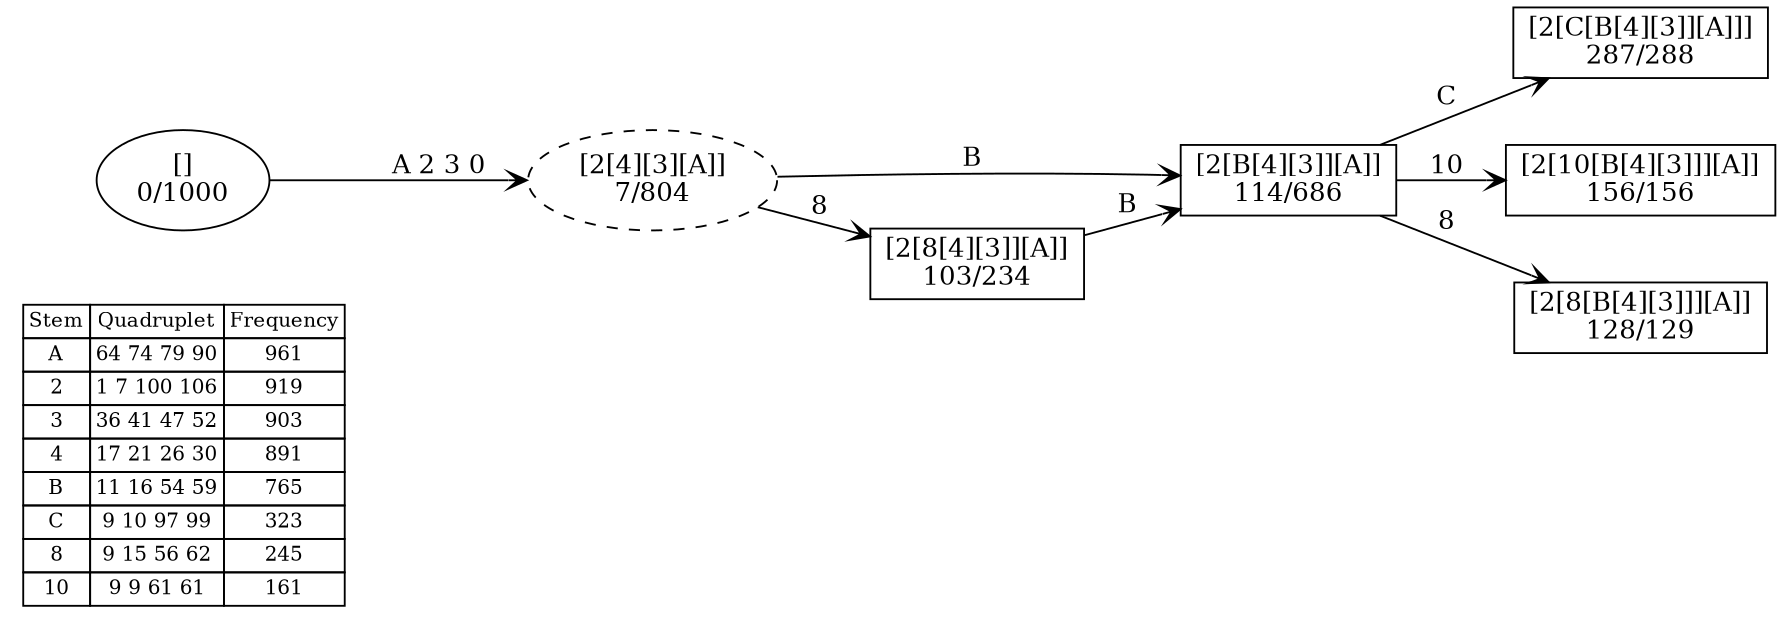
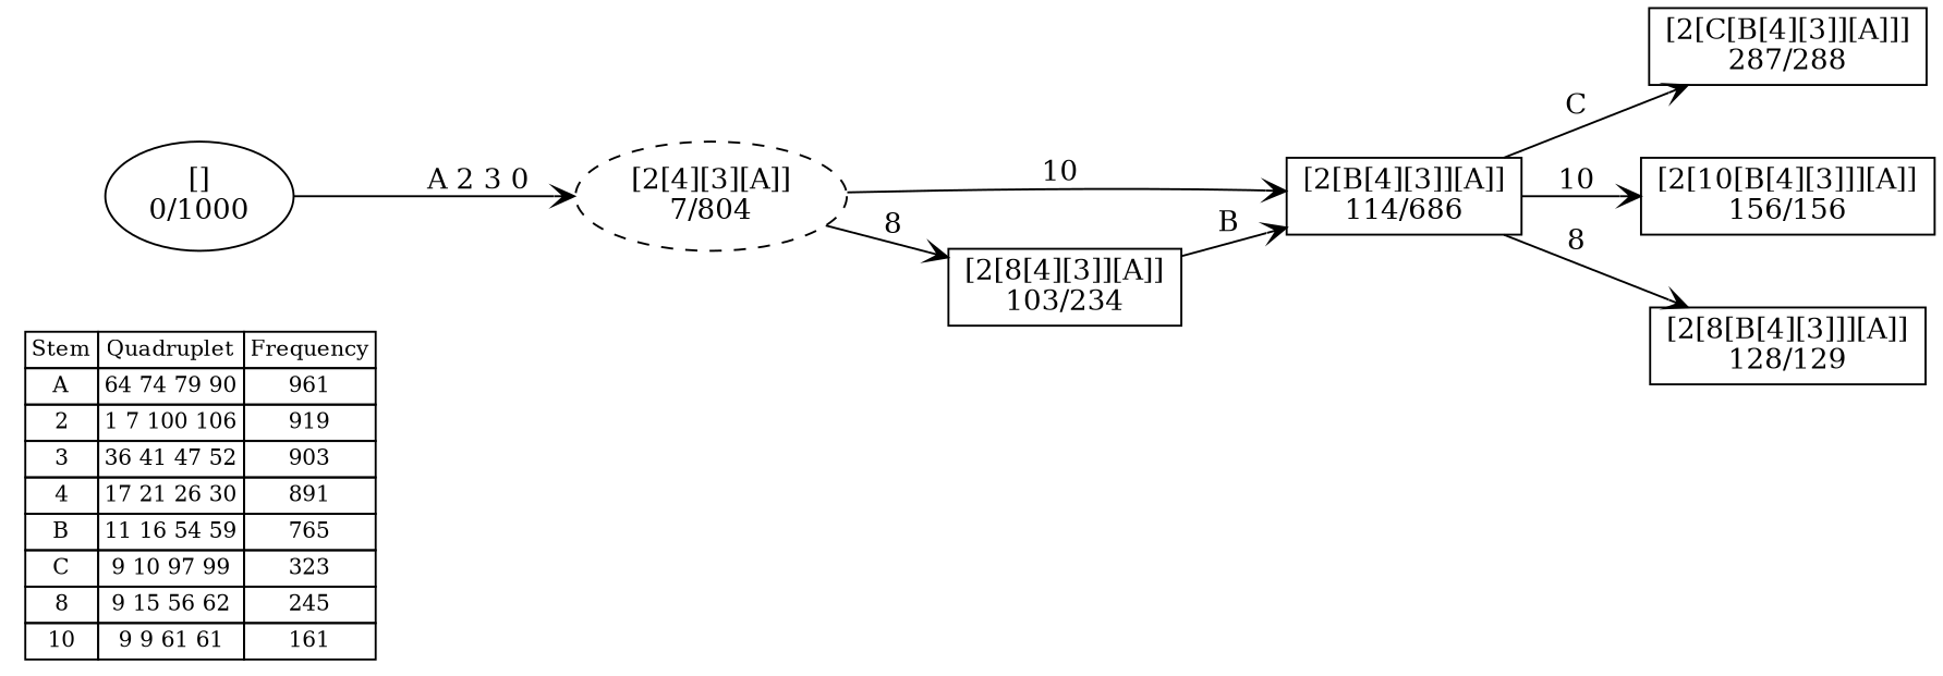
  digraph {
    nodesep=0.5
    rankdir=LR
    node [shape=box]
    edge [arrowhead=vee]
    n1 [fontsize=11 label=< <table border="0" cellborder="1" cellspacing="0"><tr><td>Stem</td><td>Quadruplet</td><td>Frequency</td></tr> <tr><td>A</td><td>64 74 79 90</td><td>961</td></tr> <tr><td>2</td><td>1 7 100 106</td><td>919</td></tr> <tr><td>3</td><td>36 41 47 52</td><td>903</td></tr> <tr><td>4</td><td>17 21 26 30</td><td>891</td></tr> <tr><td>B</td><td>11 16 54 59</td><td>765</td></tr> <tr><td>C</td><td>9 10 97 99</td><td>323</td></tr> <tr><td>8</td><td>9 15 56 62</td><td>245</td></tr> <tr><td>10</td><td>9 9 61 61</td><td>161</td></tr> </table>> shape=plaintext]
    n2 [label="[2[C[B[4][3]][A]]]\n287/288"]
    n3 [label="[2[10[B[4][3]]][A]]\n156/156"]
    n4 [label="[2[8[B[4][3]]][A]]\n128/129"]
    n5 [label="[2[B[4][3]][A]]\n114/686"]
    n6 [label="[2[8[4][3]][A]]\n103/234"]
    n7 [label="[2[4][3][A]]\n7/804" style=dashed shape=""]
    n8 [label="[]\n0/1000" shape=""]
    n5 -> n2 [label="C "]
    n5 -> n3 [label="10 "]
    n5 -> n4 [label="8 "]
    n6 -> n5 [label="B "]
-   n7 -> n5 [label="B "]
+   n7 -> n5 [label="10 "]
    n7 -> n6 [label="8 "]
    n8 -> n7 [label="A 2 3 0 "]
  }
